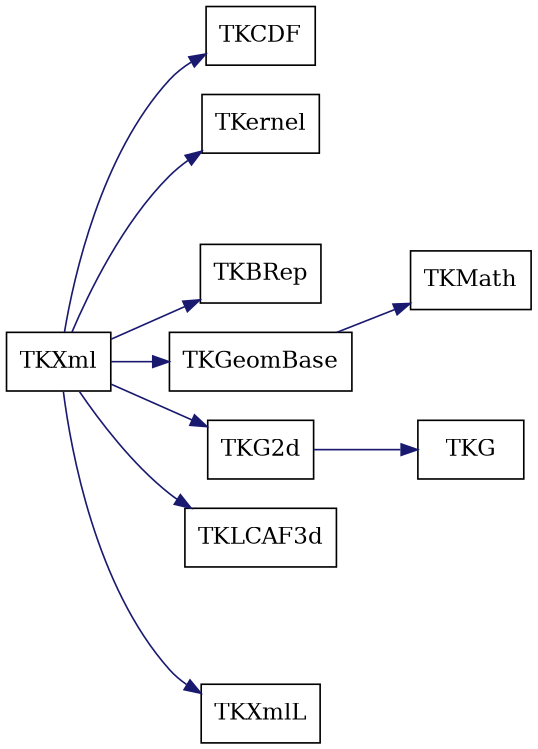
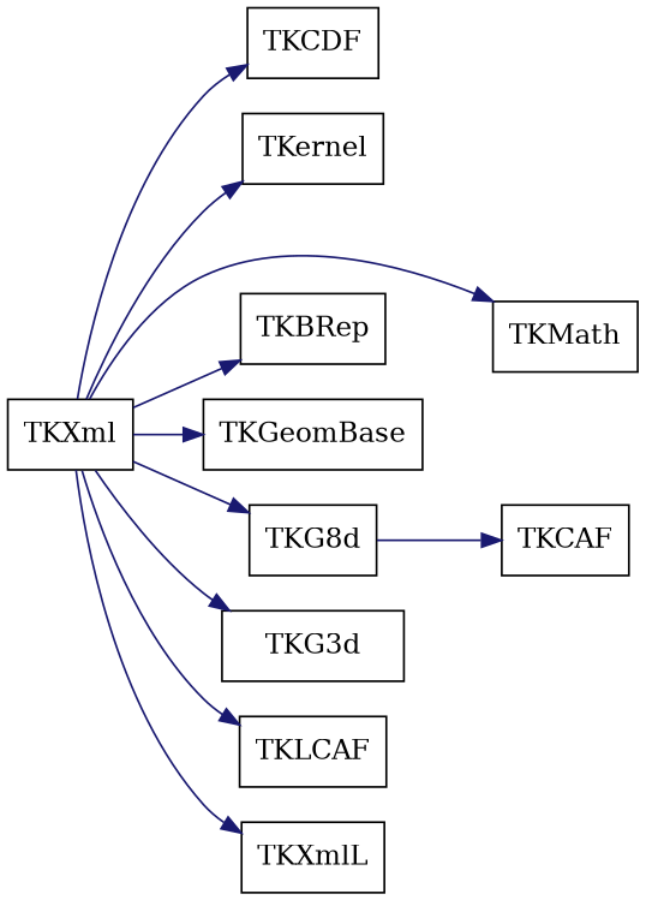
  digraph {
    aspect=1
    rankdir=LR
    node [shape=box]
    edge [color=midnightblue style=solid]
    TKXml
    TKCDF
    TKernel
    TKMath
    TKBRep
-   TKG2d
+   TKG2d [label=TKG8d]
    TKGeomBase
-   TKG3d [label=TKLCAF3d]
+   TKG3d
+   TKLCAF
    TKXmlL
-   TKCAF [label=TKG]
+   TKCAF
    TKXml -> TKCDF
    TKXml -> TKernel
-   TKGeomBase -> TKMath
+   TKXml -> TKMath
    TKXml -> TKBRep
    TKXml -> TKG2d
    TKXml -> TKGeomBase
    TKXml -> TKG3d
+   TKXml -> TKLCAF
    TKXml -> TKXmlL
    TKG2d -> TKCAF
  }
